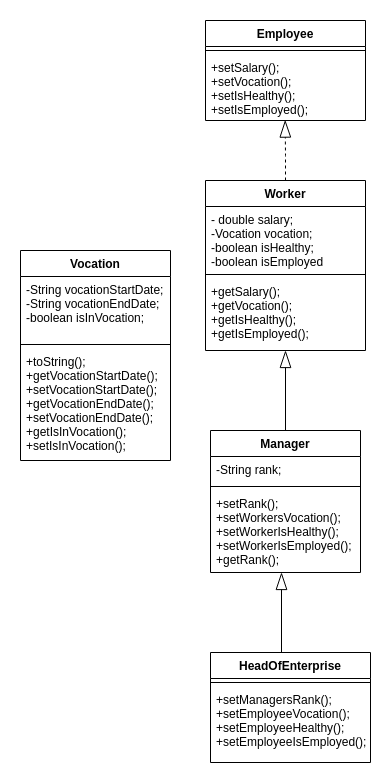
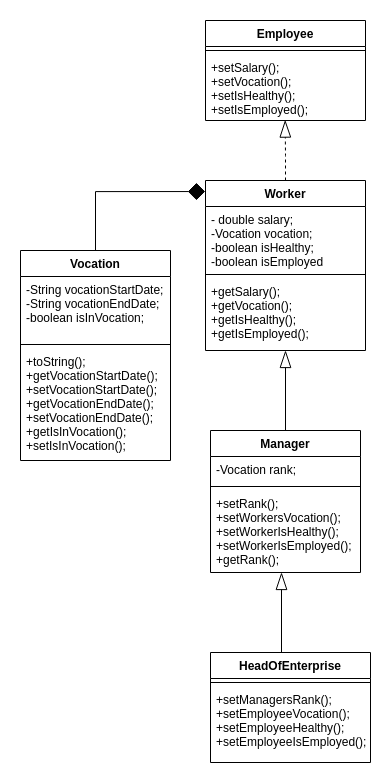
  <mxCell id="0" />
  <mxCell id="1" parent="0" />
  <mxCell id="2" style="edgeStyle=orthogonalEdgeStyle;rounded=0;orthogonalLoop=1;jettySize=auto;html=1;entryX=0.498;entryY=0.994;entryDx=0;entryDy=0;entryPerimeter=0;endArrow=blockThin;endFill=0;endSize=15;dashed=1;" edge="1" parent="1" source="3" target="14"><mxGeometry relative="1" as="geometry" /></mxCell>
  <mxCell id="3" value="Worker" style="swimlane;fontStyle=1;align=center;verticalAlign=top;childLayout=stackLayout;horizontal=1;startSize=26;horizontalStack=0;resizeParent=1;resizeParentMax=0;resizeLast=0;collapsible=1;marginBottom=0;" vertex="1" parent="1"><mxGeometry x="205" y="180" width="160" height="170" as="geometry" /></mxCell>
  <mxCell id="4" value="- double salary;&#10;-Vocation vocation;&#10;-boolean isHealthy;&#10;-boolean isEmployed&#10;" style="text;strokeColor=none;fillColor=none;align=left;verticalAlign=top;spacingLeft=4;spacingRight=4;overflow=hidden;rotatable=0;points=[[0,0.5],[1,0.5]];portConstraint=eastwest;" vertex="1" parent="3"><mxGeometry y="26" width="160" height="64" as="geometry" /></mxCell>
  <mxCell id="5" value="" style="line;strokeWidth=1;fillColor=none;align=left;verticalAlign=middle;spacingTop=-1;spacingLeft=3;spacingRight=3;rotatable=0;labelPosition=right;points=[];portConstraint=eastwest;" vertex="1" parent="3"><mxGeometry y="90" width="160" height="8" as="geometry" /></mxCell>
  <mxCell id="6" value="+getSalary();&#10;+getVocation();&#10;+getIsHealthy();&#10;+getIsEmployed();" style="text;strokeColor=none;fillColor=none;align=left;verticalAlign=top;spacingLeft=4;spacingRight=4;overflow=hidden;rotatable=0;points=[[0,0.5],[1,0.5]];portConstraint=eastwest;" vertex="1" parent="3"><mxGeometry y="98" width="160" height="72" as="geometry" /></mxCell>
  <mxCell id="7" style="edgeStyle=orthogonalEdgeStyle;rounded=0;orthogonalLoop=1;jettySize=auto;html=1;entryX=0.5;entryY=1;entryDx=0;entryDy=0;entryPerimeter=0;endArrow=blockThin;endFill=0;endSize=15;" edge="1" parent="1" source="8" target="6"><mxGeometry relative="1" as="geometry" /></mxCell>
  <mxCell id="8" value="Manager" style="swimlane;fontStyle=1;align=center;verticalAlign=top;childLayout=stackLayout;horizontal=1;startSize=26;horizontalStack=0;resizeParent=1;resizeParentMax=0;resizeLast=0;collapsible=1;marginBottom=0;" vertex="1" parent="1"><mxGeometry x="210" y="430" width="150" height="142" as="geometry" /></mxCell>
- <mxCell id="9" value="-String rank;" style="text;strokeColor=none;fillColor=none;align=left;verticalAlign=top;spacingLeft=4;spacingRight=4;overflow=hidden;rotatable=0;points=[[0,0.5],[1,0.5]];portConstraint=eastwest;" vertex="1" parent="8"><mxGeometry y="26" width="150" height="26" as="geometry" /></mxCell>
+ <mxCell id="9" value="-Vocation rank;" style="text;strokeColor=none;fillColor=none;align=left;verticalAlign=top;spacingLeft=4;spacingRight=4;overflow=hidden;rotatable=0;points=[[0,0.5],[1,0.5]];portConstraint=eastwest;" vertex="1" parent="8"><mxGeometry y="26" width="150" height="26" as="geometry" /></mxCell>
  <mxCell id="10" value="" style="line;strokeWidth=1;fillColor=none;align=left;verticalAlign=middle;spacingTop=-1;spacingLeft=3;spacingRight=3;rotatable=0;labelPosition=right;points=[];portConstraint=eastwest;" vertex="1" parent="8"><mxGeometry y="52" width="150" height="8" as="geometry" /></mxCell>
  <mxCell id="11" value="+setRank();&#10;+setWorkersVocation();&#10;+setWorkerIsHealthy();&#10;+setWorkerIsEmployed();&#10;+getRank();" style="text;strokeColor=none;fillColor=none;align=left;verticalAlign=top;spacingLeft=4;spacingRight=4;overflow=hidden;rotatable=0;points=[[0,0.5],[1,0.5]];portConstraint=eastwest;" vertex="1" parent="8"><mxGeometry y="60" width="150" height="82" as="geometry" /></mxCell>
  <mxCell id="12" value="Employee" style="swimlane;fontStyle=1;align=center;verticalAlign=top;childLayout=stackLayout;horizontal=1;startSize=26;horizontalStack=0;resizeParent=1;resizeParentMax=0;resizeLast=0;collapsible=1;marginBottom=0;" vertex="1" parent="1"><mxGeometry x="205" y="20" width="160" height="100" as="geometry" /></mxCell>
  <mxCell id="13" value="" style="line;strokeWidth=1;fillColor=none;align=left;verticalAlign=middle;spacingTop=-1;spacingLeft=3;spacingRight=3;rotatable=0;labelPosition=right;points=[];portConstraint=eastwest;" vertex="1" parent="12"><mxGeometry y="26" width="160" height="8" as="geometry" /></mxCell>
  <mxCell id="14" value="+setSalary();&#10;+setVocation();&#10;+setIsHealthy();&#10;+setIsEmployed();&#10;" style="text;strokeColor=none;fillColor=none;align=left;verticalAlign=top;spacingLeft=4;spacingRight=4;overflow=hidden;rotatable=0;points=[[0,0.5],[1,0.5]];portConstraint=eastwest;" vertex="1" parent="12"><mxGeometry y="34" width="160" height="66" as="geometry" /></mxCell>
  <mxCell id="15" style="edgeStyle=orthogonalEdgeStyle;rounded=0;orthogonalLoop=1;jettySize=auto;html=1;endArrow=blockThin;endFill=0;endSize=15;exitX=0.5;exitY=0;exitDx=0;exitDy=0;" edge="1" parent="1"><mxGeometry relative="1" as="geometry"><mxPoint x="287" y="652" as="sourcePoint" /><mxPoint x="281" y="572" as="targetPoint" /><Array as="points"><mxPoint x="281" y="652" /></Array></mxGeometry></mxCell>
  <mxCell id="16" value="HeadOfEnterprise" style="swimlane;fontStyle=1;align=center;verticalAlign=top;childLayout=stackLayout;horizontal=1;startSize=26;horizontalStack=0;resizeParent=1;resizeParentMax=0;resizeLast=0;collapsible=1;marginBottom=0;" vertex="1" parent="1"><mxGeometry x="210" y="652" width="160" height="110" as="geometry" /></mxCell>
  <mxCell id="17" value="" style="line;strokeWidth=1;fillColor=none;align=left;verticalAlign=middle;spacingTop=-1;spacingLeft=3;spacingRight=3;rotatable=0;labelPosition=right;points=[];portConstraint=eastwest;" vertex="1" parent="16"><mxGeometry y="26" width="160" height="8" as="geometry" /></mxCell>
  <mxCell id="18" value="+setManagersRank();&#10;+setEmployeeVocation();&#10;+setEmployeeHealthy();&#10;+setEmployeeIsEmployed();&#10;" style="text;strokeColor=none;fillColor=none;align=left;verticalAlign=top;spacingLeft=4;spacingRight=4;overflow=hidden;rotatable=0;points=[[0,0.5],[1,0.5]];portConstraint=eastwest;" vertex="1" parent="16"><mxGeometry y="34" width="160" height="76" as="geometry" /></mxCell>
+ <mxCell id="19" style="edgeStyle=orthogonalEdgeStyle;rounded=0;orthogonalLoop=1;jettySize=auto;html=1;exitX=0.5;exitY=0;exitDx=0;exitDy=0;entryX=-0.002;entryY=0.065;entryDx=0;entryDy=0;entryPerimeter=0;endArrow=diamond;endFill=1;endSize=15;" edge="1" parent="1" source="20" target="3"><mxGeometry relative="1" as="geometry" /></mxCell>
  <mxCell id="20" value="Vocation" style="swimlane;fontStyle=1;align=center;verticalAlign=top;childLayout=stackLayout;horizontal=1;startSize=26;horizontalStack=0;resizeParent=1;resizeParentMax=0;resizeLast=0;collapsible=1;marginBottom=0;" vertex="1" parent="1"><mxGeometry x="20" y="250" width="150" height="210" as="geometry" /></mxCell>
  <mxCell id="21" value="-String vocationStartDate;&#10;-String vocationEndDate;&#10;-boolean isInVocation;" style="text;strokeColor=none;fillColor=none;align=left;verticalAlign=top;spacingLeft=4;spacingRight=4;overflow=hidden;rotatable=0;points=[[0,0.5],[1,0.5]];portConstraint=eastwest;" vertex="1" parent="20"><mxGeometry y="26" width="150" height="64" as="geometry" /></mxCell>
  <mxCell id="22" value="" style="line;strokeWidth=1;fillColor=none;align=left;verticalAlign=middle;spacingTop=-1;spacingLeft=3;spacingRight=3;rotatable=0;labelPosition=right;points=[];portConstraint=eastwest;" vertex="1" parent="20"><mxGeometry y="90" width="150" height="8" as="geometry" /></mxCell>
  <mxCell id="23" value="+toString();&#10;+getVocationStartDate();&#10;+setVocationStartDate();&#10;+getVocationEndDate();&#10;+setVocationEndDate();&#10;+getIsInVocation();&#10;+setIsInVocation();&#10;" style="text;strokeColor=none;fillColor=none;align=left;verticalAlign=top;spacingLeft=4;spacingRight=4;overflow=hidden;rotatable=0;points=[[0,0.5],[1,0.5]];portConstraint=eastwest;" vertex="1" parent="20"><mxGeometry y="98" width="150" height="112" as="geometry" /></mxCell>
